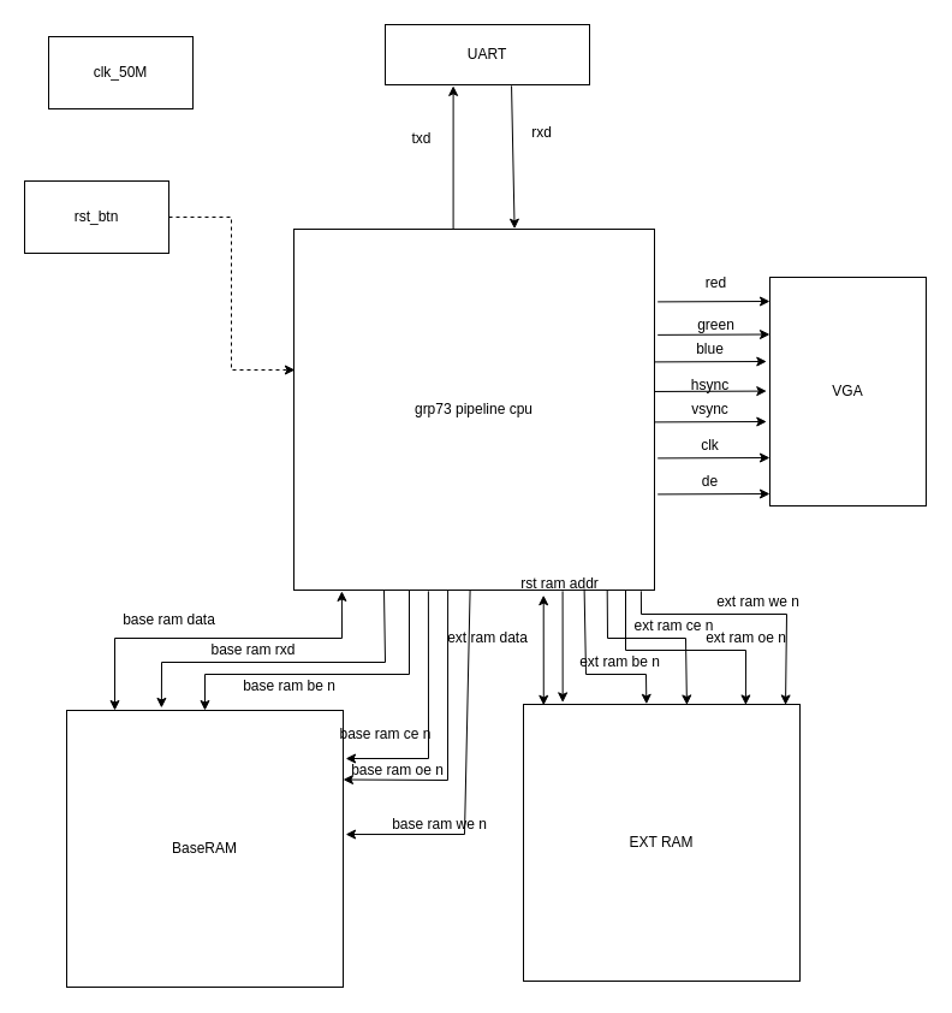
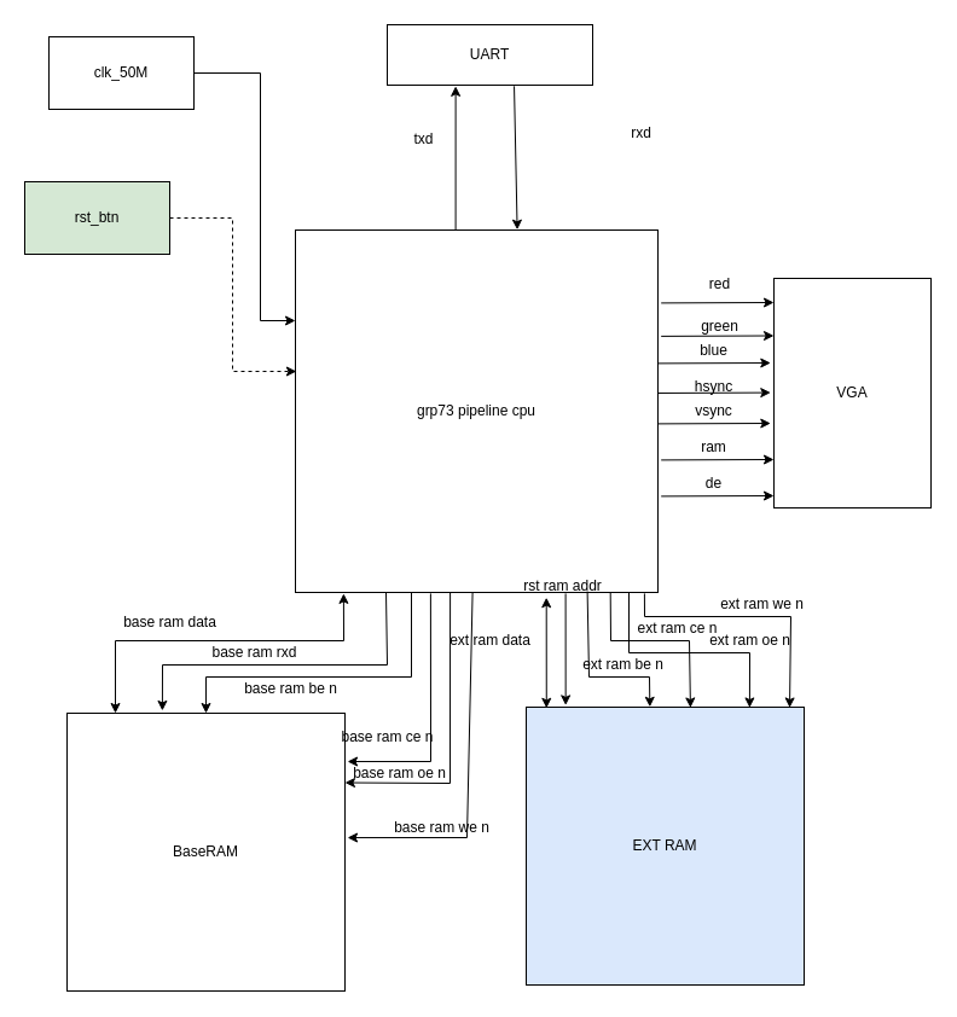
  <mxCell id="0" />
  <mxCell id="1" parent="0" />
  <mxCell id="2" value="grp73 pipeline cpu" style="whiteSpace=wrap;html=1;aspect=fixed;" vertex="1" parent="1"><mxGeometry x="244" y="190" width="300" height="300" as="geometry" /></mxCell>
+ <mxCell id="3" style="edgeStyle=orthogonalEdgeStyle;rounded=0;orthogonalLoop=1;jettySize=auto;html=1;exitX=1;exitY=0.5;exitDx=0;exitDy=0;entryX=0;entryY=0.25;entryDx=0;entryDy=0;" edge="1" parent="1" source="4" target="2"><mxGeometry relative="1" as="geometry"><Array as="points"><mxPoint x="215" y="60" /><mxPoint x="215" y="265" /></Array></mxGeometry></mxCell>
  <mxCell id="4" value="clk_50M" style="rounded=0;whiteSpace=wrap;html=1;" vertex="1" parent="1"><mxGeometry x="40" y="30" width="120" height="60" as="geometry" /></mxCell>
  <mxCell id="5" style="edgeStyle=orthogonalEdgeStyle;rounded=0;orthogonalLoop=1;jettySize=auto;html=1;exitX=1;exitY=0.5;exitDx=0;exitDy=0;entryX=0.003;entryY=0.39;entryDx=0;entryDy=0;entryPerimeter=0;dashed=1;" edge="1" parent="1" source="6" target="2"><mxGeometry relative="1" as="geometry" /></mxCell>
- <mxCell id="6" value="rst_btn" style="rounded=0;whiteSpace=wrap;html=1;" vertex="1" parent="1"><mxGeometry x="20" y="150" width="120" height="60" as="geometry" /></mxCell>
+ <mxCell id="6" value="rst_btn" style="rounded=0;whiteSpace=wrap;html=1;fillColor=#d5e8d4;" vertex="1" parent="1"><mxGeometry x="20" y="150" width="120" height="60" as="geometry" /></mxCell>
  <mxCell id="7" value="BaseRAM" style="whiteSpace=wrap;html=1;aspect=fixed;" vertex="1" parent="1"><mxGeometry x="55" y="590" width="230" height="230" as="geometry" /></mxCell>
  <mxCell id="8" value="base ram data" style="text;html=1;align=center;verticalAlign=middle;resizable=0;points=[];autosize=1;strokeColor=none;fillColor=none;" vertex="1" parent="1"><mxGeometry x="90" y="500" width="100" height="30" as="geometry" /></mxCell>
  <mxCell id="9" value="" style="endArrow=classic;startArrow=classic;html=1;rounded=0;entryX=0.133;entryY=1.003;entryDx=0;entryDy=0;entryPerimeter=0;exitX=0.174;exitY=0;exitDx=0;exitDy=0;exitPerimeter=0;" edge="1" parent="1" source="7" target="2"><mxGeometry width="50" height="50" relative="1" as="geometry"><mxPoint x="284" y="530" as="sourcePoint" /><mxPoint x="340" y="550" as="targetPoint" /><Array as="points"><mxPoint x="95" y="530" /><mxPoint x="284" y="530" /></Array></mxGeometry></mxCell>
  <mxCell id="10" value="" style="endArrow=classic;html=1;rounded=0;exitX=0.25;exitY=1;exitDx=0;exitDy=0;entryX=0.343;entryY=-0.009;entryDx=0;entryDy=0;entryPerimeter=0;" edge="1" parent="1" source="2" target="7"><mxGeometry width="50" height="50" relative="1" as="geometry"><mxPoint x="380" y="520" as="sourcePoint" /><mxPoint x="320" y="550" as="targetPoint" /><Array as="points"><mxPoint x="320" y="550" /><mxPoint x="134" y="550" /></Array></mxGeometry></mxCell>
  <mxCell id="11" value="base ram rxd" style="text;html=1;align=center;verticalAlign=middle;resizable=0;points=[];autosize=1;strokeColor=none;fillColor=none;" vertex="1" parent="1"><mxGeometry x="160" y="525" width="100" height="30" as="geometry" /></mxCell>
  <mxCell id="12" value="" style="endArrow=classic;html=1;rounded=0;entryX=0.5;entryY=0;entryDx=0;entryDy=0;" edge="1" parent="1" target="7"><mxGeometry width="50" height="50" relative="1" as="geometry"><mxPoint x="340" y="490" as="sourcePoint" /><mxPoint x="430" y="470" as="targetPoint" /><Array as="points"><mxPoint x="340" y="560" /><mxPoint x="170" y="560" /></Array></mxGeometry></mxCell>
  <mxCell id="13" value="base ram be n" style="text;html=1;align=center;verticalAlign=middle;resizable=0;points=[];autosize=1;strokeColor=none;fillColor=none;" vertex="1" parent="1"><mxGeometry x="190" y="555" width="100" height="30" as="geometry" /></mxCell>
  <mxCell id="14" value="" style="endArrow=classic;html=1;rounded=0;exitX=0.373;exitY=1.003;exitDx=0;exitDy=0;exitPerimeter=0;entryX=1.009;entryY=0.174;entryDx=0;entryDy=0;entryPerimeter=0;" edge="1" parent="1" source="2" target="7"><mxGeometry width="50" height="50" relative="1" as="geometry"><mxPoint x="350" y="540" as="sourcePoint" /><mxPoint x="400" y="490" as="targetPoint" /><Array as="points"><mxPoint x="356" y="630" /></Array></mxGeometry></mxCell>
  <mxCell id="15" value="base ram ce n" style="text;html=1;align=center;verticalAlign=middle;resizable=0;points=[];autosize=1;strokeColor=none;fillColor=none;" vertex="1" parent="1"><mxGeometry x="270" y="595" width="100" height="30" as="geometry" /></mxCell>
  <mxCell id="16" value="base ram we n" style="text;html=1;align=center;verticalAlign=middle;resizable=0;points=[];autosize=1;strokeColor=none;fillColor=none;" vertex="1" parent="1"><mxGeometry x="315" y="670" width="100" height="30" as="geometry" /></mxCell>
  <mxCell id="17" value="" style="endArrow=classic;html=1;rounded=0;exitX=0.427;exitY=1;exitDx=0;exitDy=0;exitPerimeter=0;entryX=1;entryY=0.25;entryDx=0;entryDy=0;" edge="1" parent="1" source="2" target="7"><mxGeometry width="50" height="50" relative="1" as="geometry"><mxPoint x="380" y="520" as="sourcePoint" /><mxPoint x="430" y="470" as="targetPoint" /><Array as="points"><mxPoint x="372" y="648" /></Array></mxGeometry></mxCell>
  <mxCell id="18" value="" style="endArrow=classic;html=1;rounded=0;entryX=1.009;entryY=0.448;entryDx=0;entryDy=0;entryPerimeter=0;" edge="1" parent="1" source="2" target="7"><mxGeometry width="50" height="50" relative="1" as="geometry"><mxPoint x="380" y="520" as="sourcePoint" /><mxPoint x="430" y="470" as="targetPoint" /><Array as="points"><mxPoint x="386" y="693" /></Array></mxGeometry></mxCell>
  <mxCell id="19" value="base ram oe n" style="text;html=1;align=center;verticalAlign=middle;resizable=0;points=[];autosize=1;strokeColor=none;fillColor=none;" vertex="1" parent="1"><mxGeometry x="280" y="625" width="100" height="30" as="geometry" /></mxCell>
- <mxCell id="20" value="EXT RAM" style="whiteSpace=wrap;html=1;aspect=fixed;" vertex="1" parent="1"><mxGeometry x="435" y="585" width="230" height="230" as="geometry" /></mxCell>
+ <mxCell id="20" value="EXT RAM" style="whiteSpace=wrap;html=1;aspect=fixed;fillColor=#dae8fc;" vertex="1" parent="1"><mxGeometry x="435" y="585" width="230" height="230" as="geometry" /></mxCell>
  <mxCell id="21" value="ext ram data" style="text;html=1;align=center;verticalAlign=middle;resizable=0;points=[];autosize=1;strokeColor=none;fillColor=none;" vertex="1" parent="1"><mxGeometry x="360" y="515" width="90" height="30" as="geometry" /></mxCell>
  <mxCell id="22" value="" style="endArrow=classic;html=1;rounded=0;exitX=0.862;exitY=1.003;exitDx=0;exitDy=0;exitPerimeter=0;entryX=0.142;entryY=-0.007;entryDx=0;entryDy=0;entryPerimeter=0;" edge="1" parent="1" target="20"><mxGeometry width="50" height="50" relative="1" as="geometry"><mxPoint x="467.6" y="490.9" as="sourcePoint" /><mxPoint x="465" y="460" as="targetPoint" /></mxGeometry></mxCell>
  <mxCell id="23" value="rst ram addr" style="text;html=1;align=center;verticalAlign=middle;resizable=0;points=[];autosize=1;strokeColor=none;fillColor=none;" vertex="1" parent="1"><mxGeometry x="420" y="470" width="90" height="30" as="geometry" /></mxCell>
  <mxCell id="24" value="" style="endArrow=classic;html=1;rounded=0;exitX=0.922;exitY=0.997;exitDx=0;exitDy=0;exitPerimeter=0;entryX=0.445;entryY=-0.001;entryDx=0;entryDy=0;entryPerimeter=0;" edge="1" parent="1" target="20"><mxGeometry width="50" height="50" relative="1" as="geometry"><mxPoint x="485.6" y="489.1" as="sourcePoint" /><mxPoint x="465" y="460" as="targetPoint" /><Array as="points"><mxPoint x="487" y="560" /><mxPoint x="537" y="560" /></Array></mxGeometry></mxCell>
  <mxCell id="25" value="ext ram be n" style="text;html=1;align=center;verticalAlign=middle;resizable=0;points=[];autosize=1;strokeColor=none;fillColor=none;" vertex="1" parent="1"><mxGeometry x="470" y="535" width="90" height="30" as="geometry" /></mxCell>
  <mxCell id="26" value="" style="endArrow=classic;startArrow=classic;html=1;rounded=0;exitX=0.809;exitY=1.013;exitDx=0;exitDy=0;exitPerimeter=0;entryX=0.073;entryY=0.002;entryDx=0;entryDy=0;entryPerimeter=0;" edge="1" parent="1"><mxGeometry width="50" height="50" relative="1" as="geometry"><mxPoint x="451.7" y="494.22" as="sourcePoint" /><mxPoint x="451.79" y="585.78" as="targetPoint" /></mxGeometry></mxCell>
  <mxCell id="27" value="" style="endArrow=classic;html=1;rounded=0;exitX=0.869;exitY=1.001;exitDx=0;exitDy=0;exitPerimeter=0;entryX=0.591;entryY=0.002;entryDx=0;entryDy=0;entryPerimeter=0;" edge="1" parent="1" source="2" target="20"><mxGeometry width="50" height="50" relative="1" as="geometry"><mxPoint x="450" y="510" as="sourcePoint" /><mxPoint x="500" y="460" as="targetPoint" /><Array as="points"><mxPoint x="505" y="530" /><mxPoint x="570" y="530" /></Array></mxGeometry></mxCell>
  <mxCell id="28" value="ext ram ce n" style="text;html=1;align=center;verticalAlign=middle;resizable=0;points=[];autosize=1;strokeColor=none;fillColor=none;" vertex="1" parent="1"><mxGeometry x="515" y="505" width="90" height="30" as="geometry" /></mxCell>
  <mxCell id="29" value="" style="endArrow=classic;html=1;rounded=0;exitX=0.92;exitY=0.999;exitDx=0;exitDy=0;exitPerimeter=0;entryX=0.804;entryY=0.002;entryDx=0;entryDy=0;entryPerimeter=0;" edge="1" parent="1" source="2" target="20"><mxGeometry width="50" height="50" relative="1" as="geometry"><mxPoint x="610" y="530" as="sourcePoint" /><mxPoint x="620" y="580" as="targetPoint" /><Array as="points"><mxPoint x="520" y="540" /><mxPoint x="620" y="540" /></Array></mxGeometry></mxCell>
  <mxCell id="30" value="ext ram oe n" style="text;html=1;align=center;verticalAlign=middle;resizable=0;points=[];autosize=1;strokeColor=none;fillColor=none;" vertex="1" parent="1"><mxGeometry x="575" y="515" width="90" height="30" as="geometry" /></mxCell>
  <mxCell id="31" value="" style="endArrow=classic;html=1;rounded=0;exitX=0.963;exitY=1.003;exitDx=0;exitDy=0;exitPerimeter=0;entryX=0.948;entryY=0.002;entryDx=0;entryDy=0;entryPerimeter=0;" edge="1" parent="1" source="2" target="20"><mxGeometry width="50" height="50" relative="1" as="geometry"><mxPoint x="450" y="510" as="sourcePoint" /><mxPoint x="500" y="460" as="targetPoint" /><Array as="points"><mxPoint x="533" y="510" /><mxPoint x="654" y="510" /></Array></mxGeometry></mxCell>
  <mxCell id="32" value="ext ram we n" style="text;html=1;align=center;verticalAlign=middle;resizable=0;points=[];autosize=1;strokeColor=none;fillColor=none;" vertex="1" parent="1"><mxGeometry x="585" y="485" width="90" height="30" as="geometry" /></mxCell>
  <mxCell id="33" value="VGA" style="rounded=0;whiteSpace=wrap;html=1;" vertex="1" parent="1"><mxGeometry x="640" y="230" width="130" height="190" as="geometry" /></mxCell>
  <mxCell id="34" value="" style="endArrow=classic;html=1;rounded=0;entryX=0;entryY=0.25;entryDx=0;entryDy=0;exitX=1.009;exitY=0.293;exitDx=0;exitDy=0;exitPerimeter=0;" edge="1" parent="1" source="2" target="33"><mxGeometry width="50" height="50" relative="1" as="geometry"><mxPoint x="520" y="420" as="sourcePoint" /><mxPoint x="570" y="370" as="targetPoint" /></mxGeometry></mxCell>
  <mxCell id="35" value="" style="endArrow=classic;html=1;rounded=0;entryX=0;entryY=0.25;entryDx=0;entryDy=0;exitX=1.009;exitY=0.293;exitDx=0;exitDy=0;exitPerimeter=0;" edge="1" parent="1"><mxGeometry width="50" height="50" relative="1" as="geometry"><mxPoint x="544" y="300.4" as="sourcePoint" /><mxPoint x="637.3" y="300" as="targetPoint" /></mxGeometry></mxCell>
  <mxCell id="36" value="" style="endArrow=classic;html=1;rounded=0;entryX=0;entryY=0.25;entryDx=0;entryDy=0;exitX=1.009;exitY=0.293;exitDx=0;exitDy=0;exitPerimeter=0;" edge="1" parent="1"><mxGeometry width="50" height="50" relative="1" as="geometry"><mxPoint x="544" y="324.98" as="sourcePoint" /><mxPoint x="637.3" y="324.58" as="targetPoint" /></mxGeometry></mxCell>
  <mxCell id="37" value="" style="endArrow=classic;html=1;rounded=0;entryX=0;entryY=0.25;entryDx=0;entryDy=0;exitX=1.009;exitY=0.293;exitDx=0;exitDy=0;exitPerimeter=0;" edge="1" parent="1"><mxGeometry width="50" height="50" relative="1" as="geometry"><mxPoint x="544" y="350.4" as="sourcePoint" /><mxPoint x="637.3" y="350" as="targetPoint" /></mxGeometry></mxCell>
  <mxCell id="38" value="" style="endArrow=classic;html=1;rounded=0;entryX=0;entryY=0.25;entryDx=0;entryDy=0;exitX=1.009;exitY=0.293;exitDx=0;exitDy=0;exitPerimeter=0;" edge="1" parent="1"><mxGeometry width="50" height="50" relative="1" as="geometry"><mxPoint x="546.7" y="380.4" as="sourcePoint" /><mxPoint x="640" y="380" as="targetPoint" /></mxGeometry></mxCell>
  <mxCell id="39" value="" style="endArrow=classic;html=1;rounded=0;entryX=0;entryY=0.25;entryDx=0;entryDy=0;exitX=1.009;exitY=0.293;exitDx=0;exitDy=0;exitPerimeter=0;" edge="1" parent="1"><mxGeometry width="50" height="50" relative="1" as="geometry"><mxPoint x="546.7" y="410.4" as="sourcePoint" /><mxPoint x="640" y="410" as="targetPoint" /></mxGeometry></mxCell>
  <mxCell id="40" value="" style="endArrow=classic;html=1;rounded=0;entryX=0;entryY=0.25;entryDx=0;entryDy=0;exitX=1.009;exitY=0.293;exitDx=0;exitDy=0;exitPerimeter=0;" edge="1" parent="1"><mxGeometry width="50" height="50" relative="1" as="geometry"><mxPoint x="546.7" y="250.4" as="sourcePoint" /><mxPoint x="640" y="250" as="targetPoint" /></mxGeometry></mxCell>
  <mxCell id="41" value="red" style="text;html=1;align=center;verticalAlign=middle;resizable=0;points=[];autosize=1;strokeColor=none;fillColor=none;" vertex="1" parent="1"><mxGeometry x="575" y="220" width="40" height="30" as="geometry" /></mxCell>
  <mxCell id="42" value="green" style="text;html=1;align=center;verticalAlign=middle;resizable=0;points=[];autosize=1;strokeColor=none;fillColor=none;" vertex="1" parent="1"><mxGeometry x="570" y="255" width="50" height="30" as="geometry" /></mxCell>
  <mxCell id="43" value="blue" style="text;html=1;align=center;verticalAlign=middle;resizable=0;points=[];autosize=1;strokeColor=none;fillColor=none;" vertex="1" parent="1"><mxGeometry x="565" y="275" width="50" height="30" as="geometry" /></mxCell>
  <mxCell id="44" value="hsync" style="text;html=1;align=center;verticalAlign=middle;resizable=0;points=[];autosize=1;strokeColor=none;fillColor=none;" vertex="1" parent="1"><mxGeometry x="565" y="305" width="50" height="30" as="geometry" /></mxCell>
  <mxCell id="45" value="vsync" style="text;html=1;align=center;verticalAlign=middle;resizable=0;points=[];autosize=1;strokeColor=none;fillColor=none;" vertex="1" parent="1"><mxGeometry x="565" y="325" width="50" height="30" as="geometry" /></mxCell>
- <mxCell id="46" value="clk" style="text;html=1;align=center;verticalAlign=middle;resizable=0;points=[];autosize=1;strokeColor=none;fillColor=none;" vertex="1" parent="1"><mxGeometry x="570" y="355" width="40" height="30" as="geometry" /></mxCell>
+ <mxCell id="46" value="ram" style="text;html=1;align=center;verticalAlign=middle;resizable=0;points=[];autosize=1;strokeColor=none;fillColor=none;" vertex="1" parent="1"><mxGeometry x="570" y="355" width="40" height="30" as="geometry" /></mxCell>
  <mxCell id="47" value="de" style="text;html=1;align=center;verticalAlign=middle;resizable=0;points=[];autosize=1;strokeColor=none;fillColor=none;" vertex="1" parent="1"><mxGeometry x="570" y="385" width="40" height="30" as="geometry" /></mxCell>
  <mxCell id="48" value="UART" style="rounded=0;whiteSpace=wrap;html=1;" vertex="1" parent="1"><mxGeometry x="320" y="20" width="170" height="50" as="geometry" /></mxCell>
  <mxCell id="49" value="" style="endArrow=classic;html=1;rounded=0;exitX=0.442;exitY=0;exitDx=0;exitDy=0;exitPerimeter=0;entryX=0.333;entryY=1.017;entryDx=0;entryDy=0;entryPerimeter=0;" edge="1" parent="1" source="2" target="48"><mxGeometry width="50" height="50" relative="1" as="geometry"><mxPoint x="430" y="330" as="sourcePoint" /><mxPoint x="480" y="280" as="targetPoint" /></mxGeometry></mxCell>
  <mxCell id="50" value="txd" style="text;html=1;align=center;verticalAlign=middle;resizable=0;points=[];autosize=1;strokeColor=none;fillColor=none;" vertex="1" parent="1"><mxGeometry x="330" y="100" width="40" height="30" as="geometry" /></mxCell>
  <mxCell id="51" value="" style="endArrow=classic;html=1;rounded=0;exitX=0.618;exitY=1.017;exitDx=0;exitDy=0;exitPerimeter=0;entryX=0.612;entryY=-0.001;entryDx=0;entryDy=0;entryPerimeter=0;" edge="1" parent="1" source="48" target="2"><mxGeometry width="50" height="50" relative="1" as="geometry"><mxPoint x="430" y="340" as="sourcePoint" /><mxPoint x="480" y="290" as="targetPoint" /></mxGeometry></mxCell>
- <mxCell id="52" value="rxd" style="text;html=1;align=center;verticalAlign=middle;resizable=0;points=[];autosize=1;strokeColor=none;fillColor=none;" vertex="1" parent="1"><mxGeometry x="430" y="95" width="40" height="30" as="geometry" /></mxCell>
+ <mxCell id="52" value="rxd" style="text;html=1;align=center;verticalAlign=middle;resizable=0;points=[];autosize=1;strokeColor=none;fillColor=none;" vertex="1" parent="1"><mxGeometry x="510" y="95" width="40" height="30" as="geometry" /></mxCell>
